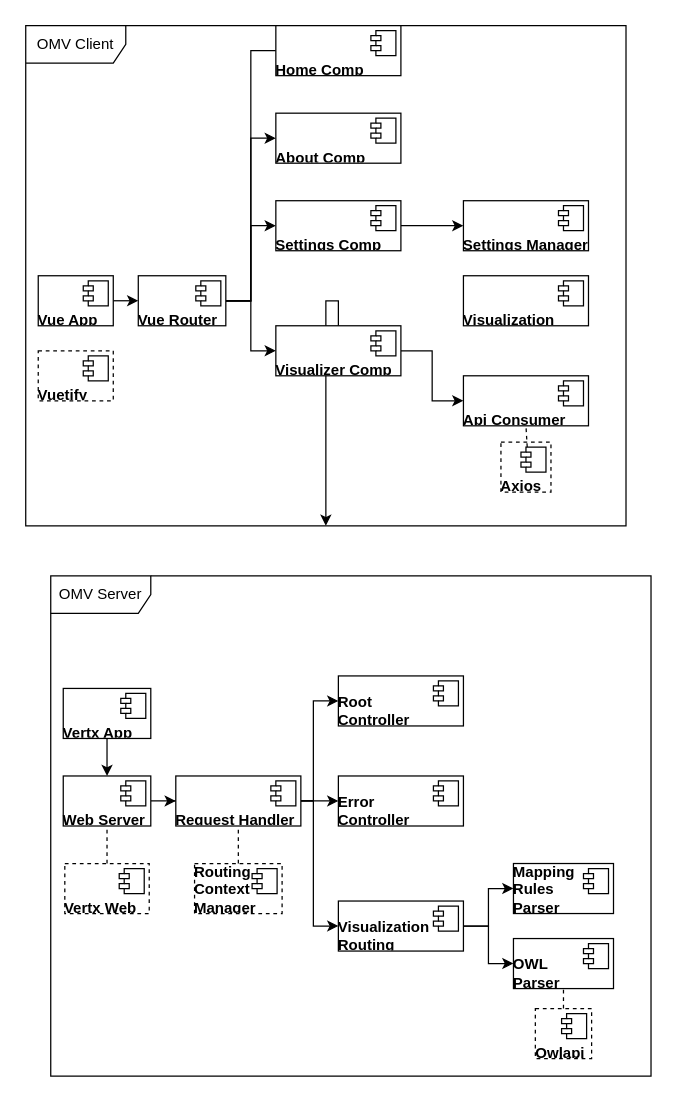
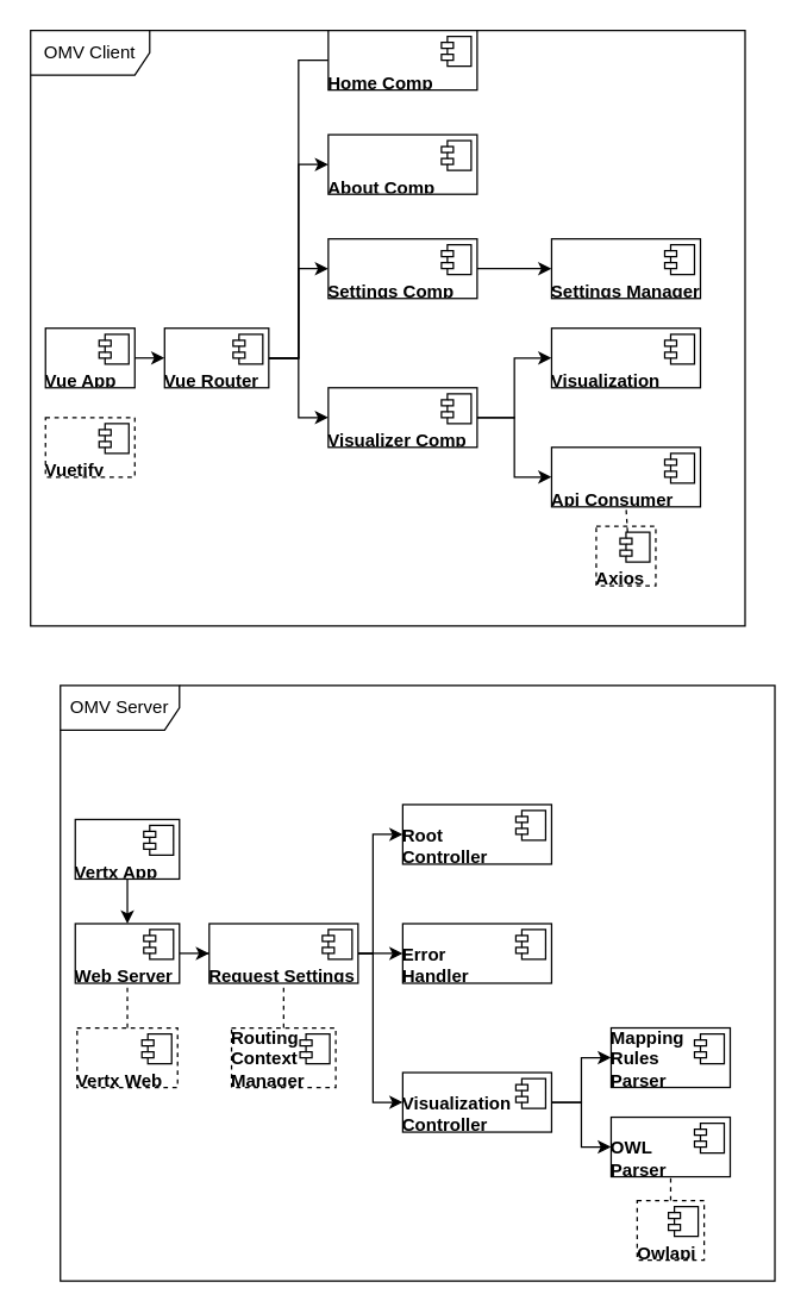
  <mxCell id="0" />
  <mxCell id="1" parent="0" />
  <mxCell id="2" value="OMV Client" style="shape=umlFrame;whiteSpace=wrap;html=1;glass=0;width=80;height=30;" parent="1" vertex="1"><mxGeometry x="20" y="20" width="480" height="400" as="geometry" /></mxCell>
  <mxCell id="3" value="OMV Server" style="shape=umlFrame;whiteSpace=wrap;html=1;glass=0;width=80;height=30;" parent="1" vertex="1"><mxGeometry x="40" y="460" width="480" height="400" as="geometry" /></mxCell>
  <mxCell id="4" style="edgeStyle=orthogonalEdgeStyle;rounded=0;orthogonalLoop=1;jettySize=auto;html=1;exitX=1;exitY=0.5;exitDx=0;exitDy=0;entryX=0;entryY=0.5;entryDx=0;entryDy=0;" edge="1" parent="1" source="5" target="11"><mxGeometry relative="1" as="geometry" /></mxCell>
  <mxCell id="5" value="&lt;b&gt;&lt;br&gt;&lt;br&gt;Vue App&lt;/b&gt;" style="align=left;overflow=fill;html=1;dropTarget=0;glass=0;" parent="1" vertex="1"><mxGeometry x="30" y="220" width="60" height="40" as="geometry" /></mxCell>
  <mxCell id="6" value="" style="shape=component;jettyWidth=8;jettyHeight=4;" parent="5" vertex="1"><mxGeometry x="1" width="20" height="20" relative="1" as="geometry"><mxPoint x="-24" y="4" as="offset" /></mxGeometry></mxCell>
  <mxCell id="7" style="edgeStyle=orthogonalEdgeStyle;rounded=0;orthogonalLoop=1;jettySize=auto;html=1;exitX=1;exitY=0.5;exitDx=0;exitDy=0;entryX=0;entryY=0.5;entryDx=0;entryDy=0;endArrow=none;" edge="1" parent="1" source="11" target="13"><mxGeometry relative="1" as="geometry" /></mxCell>
  <mxCell id="8" style="edgeStyle=orthogonalEdgeStyle;rounded=0;orthogonalLoop=1;jettySize=auto;html=1;entryX=0;entryY=0.5;entryDx=0;entryDy=0;" edge="1" parent="1" source="11" target="15"><mxGeometry relative="1" as="geometry" /></mxCell>
  <mxCell id="9" style="edgeStyle=orthogonalEdgeStyle;rounded=0;orthogonalLoop=1;jettySize=auto;html=1;entryX=0;entryY=0.5;entryDx=0;entryDy=0;" edge="1" parent="1" source="11" target="26"><mxGeometry relative="1" as="geometry" /></mxCell>
  <mxCell id="10" style="edgeStyle=orthogonalEdgeStyle;rounded=0;orthogonalLoop=1;jettySize=auto;html=1;entryX=0;entryY=0.5;entryDx=0;entryDy=0;" edge="1" parent="1" source="11" target="20"><mxGeometry relative="1" as="geometry" /></mxCell>
  <mxCell id="11" value="&lt;b&gt;&lt;br&gt;&lt;br&gt;Vue Router&lt;/b&gt;" style="align=left;overflow=fill;html=1;dropTarget=0;glass=0;" vertex="1" parent="1"><mxGeometry x="110" y="220" width="70" height="40" as="geometry" /></mxCell>
  <mxCell id="12" value="" style="shape=component;jettyWidth=8;jettyHeight=4;" vertex="1" parent="11"><mxGeometry x="1" width="20" height="20" relative="1" as="geometry"><mxPoint x="-24" y="4" as="offset" /></mxGeometry></mxCell>
  <mxCell id="13" value="&lt;b&gt;&lt;br&gt;&lt;br&gt;Home Comp&lt;/b&gt;" style="align=left;overflow=fill;html=1;dropTarget=0;glass=0;" vertex="1" parent="1"><mxGeometry x="220" y="20" width="100" height="40" as="geometry" /></mxCell>
  <mxCell id="14" value="" style="shape=component;jettyWidth=8;jettyHeight=4;" vertex="1" parent="13"><mxGeometry x="1" width="20" height="20" relative="1" as="geometry"><mxPoint x="-24" y="4" as="offset" /></mxGeometry></mxCell>
  <mxCell id="15" value="&lt;b&gt;&lt;br&gt;&lt;br&gt;About Comp&lt;/b&gt;" style="align=left;overflow=fill;html=1;dropTarget=0;glass=0;" vertex="1" parent="1"><mxGeometry x="220" y="90" width="100" height="40" as="geometry" /></mxCell>
  <mxCell id="16" value="" style="shape=component;jettyWidth=8;jettyHeight=4;" vertex="1" parent="15"><mxGeometry x="1" width="20" height="20" relative="1" as="geometry"><mxPoint x="-24" y="4" as="offset" /></mxGeometry></mxCell>
  <mxCell id="17" value="&lt;b&gt;&lt;br&gt;&lt;br&gt;Vuetify&lt;/b&gt;" style="align=left;overflow=fill;html=1;dropTarget=0;glass=0;dashed=1;" vertex="1" parent="1"><mxGeometry x="30" y="280" width="60" height="40" as="geometry" /></mxCell>
  <mxCell id="18" value="" style="shape=component;jettyWidth=8;jettyHeight=4;" vertex="1" parent="17"><mxGeometry x="1" width="20" height="20" relative="1" as="geometry"><mxPoint x="-24" y="4" as="offset" /></mxGeometry></mxCell>
  <mxCell id="19" style="edgeStyle=orthogonalEdgeStyle;rounded=0;orthogonalLoop=1;jettySize=auto;html=1;exitX=1;exitY=0.5;exitDx=0;exitDy=0;entryX=0;entryY=0.5;entryDx=0;entryDy=0;" edge="1" parent="1" source="20" target="22"><mxGeometry relative="1" as="geometry" /></mxCell>
  <mxCell id="20" value="&lt;b&gt;&lt;br&gt;&lt;br&gt;Settings Comp&lt;/b&gt;" style="align=left;overflow=fill;html=1;dropTarget=0;glass=0;" vertex="1" parent="1"><mxGeometry x="220" y="160" width="100" height="40" as="geometry" /></mxCell>
  <mxCell id="21" value="" style="shape=component;jettyWidth=8;jettyHeight=4;" vertex="1" parent="20"><mxGeometry x="1" width="20" height="20" relative="1" as="geometry"><mxPoint x="-24" y="4" as="offset" /></mxGeometry></mxCell>
  <mxCell id="22" value="&lt;b&gt;&lt;br&gt;&lt;br&gt;Settings Manager&lt;/b&gt;" style="align=left;overflow=fill;html=1;dropTarget=0;glass=0;" vertex="1" parent="1"><mxGeometry x="370" y="160" width="100" height="40" as="geometry" /></mxCell>
  <mxCell id="23" value="" style="shape=component;jettyWidth=8;jettyHeight=4;" vertex="1" parent="22"><mxGeometry x="1" width="20" height="20" relative="1" as="geometry"><mxPoint x="-24" y="4" as="offset" /></mxGeometry></mxCell>
  <mxCell id="24" style="edgeStyle=orthogonalEdgeStyle;rounded=0;orthogonalLoop=1;jettySize=auto;html=1;entryX=0;entryY=0.5;entryDx=0;entryDy=0;" edge="1" parent="1" source="26" target="28"><mxGeometry relative="1" as="geometry" /></mxCell>
- <mxCell id="25" style="edgeStyle=orthogonalEdgeStyle;rounded=0;orthogonalLoop=1;jettySize=auto;html=1;" edge="1" parent="1" source="26" target="2"><mxGeometry relative="1" as="geometry" /></mxCell>
+ <mxCell id="25" style="edgeStyle=orthogonalEdgeStyle;rounded=0;orthogonalLoop=1;jettySize=auto;html=1;entryX=0;entryY=0.5;entryDx=0;entryDy=0;" edge="1" parent="1" source="26" target="30"><mxGeometry relative="1" as="geometry" /></mxCell>
  <mxCell id="26" value="&lt;b&gt;&lt;br&gt;&lt;br&gt;Visualizer Comp&lt;/b&gt;" style="align=left;overflow=fill;html=1;dropTarget=0;glass=0;" vertex="1" parent="1"><mxGeometry x="220" y="260" width="100" height="40" as="geometry" /></mxCell>
  <mxCell id="27" value="" style="shape=component;jettyWidth=8;jettyHeight=4;" vertex="1" parent="26"><mxGeometry x="1" width="20" height="20" relative="1" as="geometry"><mxPoint x="-24" y="4" as="offset" /></mxGeometry></mxCell>
  <mxCell id="28" value="&lt;b&gt;&lt;br&gt;&lt;br&gt;Api Consumer&lt;/b&gt;" style="align=left;overflow=fill;html=1;dropTarget=0;glass=0;" vertex="1" parent="1"><mxGeometry x="370" y="300" width="100" height="40" as="geometry" /></mxCell>
  <mxCell id="29" value="" style="shape=component;jettyWidth=8;jettyHeight=4;" vertex="1" parent="28"><mxGeometry x="1" width="20" height="20" relative="1" as="geometry"><mxPoint x="-24" y="4" as="offset" /></mxGeometry></mxCell>
  <mxCell id="30" value="&lt;b&gt;&lt;br&gt;&lt;br&gt;Visualization&lt;br&gt;&lt;/b&gt;" style="align=left;overflow=fill;html=1;dropTarget=0;glass=0;" vertex="1" parent="1"><mxGeometry x="370" y="220" width="100" height="40" as="geometry" /></mxCell>
  <mxCell id="31" value="" style="shape=component;jettyWidth=8;jettyHeight=4;" vertex="1" parent="30"><mxGeometry x="1" width="20" height="20" relative="1" as="geometry"><mxPoint x="-24" y="4" as="offset" /></mxGeometry></mxCell>
  <mxCell id="32" value="&lt;b&gt;&lt;br&gt;&lt;br&gt;Axios&lt;/b&gt;" style="align=left;overflow=fill;html=1;dropTarget=0;glass=0;dashed=1;" vertex="1" parent="1"><mxGeometry x="400" y="353" width="40" height="40" as="geometry" /></mxCell>
  <mxCell id="33" value="" style="shape=component;jettyWidth=8;jettyHeight=4;" vertex="1" parent="32"><mxGeometry x="1" width="20" height="20" relative="1" as="geometry"><mxPoint x="-24" y="4" as="offset" /></mxGeometry></mxCell>
  <mxCell id="34" value="" style="endArrow=none;html=1;entryX=0.5;entryY=1;entryDx=0;entryDy=0;exitX=0.25;exitY=0;exitDx=0;exitDy=0;dashed=1;" edge="1" parent="1" source="33" target="28"><mxGeometry width="50" height="50" relative="1" as="geometry"><mxPoint x="60" y="290" as="sourcePoint" /><mxPoint x="60" y="270" as="targetPoint" /></mxGeometry></mxCell>
  <mxCell id="35" style="edgeStyle=orthogonalEdgeStyle;rounded=0;orthogonalLoop=1;jettySize=auto;html=1;entryX=0;entryY=0.5;entryDx=0;entryDy=0;" edge="1" parent="1" source="36" target="41"><mxGeometry relative="1" as="geometry" /></mxCell>
  <mxCell id="36" value="&lt;b&gt;&lt;br&gt;&lt;br&gt;Web Server&lt;/b&gt;" style="align=left;overflow=fill;html=1;dropTarget=0;glass=0;" vertex="1" parent="1"><mxGeometry x="50" y="620" width="70" height="40" as="geometry" /></mxCell>
  <mxCell id="37" value="" style="shape=component;jettyWidth=8;jettyHeight=4;" vertex="1" parent="36"><mxGeometry x="1" width="20" height="20" relative="1" as="geometry"><mxPoint x="-24" y="4" as="offset" /></mxGeometry></mxCell>
  <mxCell id="38" style="edgeStyle=orthogonalEdgeStyle;rounded=0;orthogonalLoop=1;jettySize=auto;html=1;entryX=0;entryY=0.5;entryDx=0;entryDy=0;" edge="1" parent="1" source="41" target="50"><mxGeometry relative="1" as="geometry"><Array as="points"><mxPoint x="250" y="640" /><mxPoint x="250" y="560" /></Array></mxGeometry></mxCell>
  <mxCell id="39" style="edgeStyle=orthogonalEdgeStyle;rounded=0;orthogonalLoop=1;jettySize=auto;html=1;entryX=0;entryY=0.5;entryDx=0;entryDy=0;" edge="1" parent="1" source="41" target="56"><mxGeometry relative="1" as="geometry" /></mxCell>
  <mxCell id="40" style="edgeStyle=orthogonalEdgeStyle;rounded=0;orthogonalLoop=1;jettySize=auto;html=1;entryX=0;entryY=0.5;entryDx=0;entryDy=0;" edge="1" parent="1" source="41" target="54"><mxGeometry relative="1" as="geometry"><Array as="points"><mxPoint x="250" y="640" /><mxPoint x="250" y="740" /></Array></mxGeometry></mxCell>
- <mxCell id="41" value="&lt;b&gt;&lt;br&gt;&lt;br&gt;Request Handler&lt;/b&gt;" style="align=left;overflow=fill;html=1;dropTarget=0;glass=0;" vertex="1" parent="1"><mxGeometry x="140" y="620" width="100" height="40" as="geometry" /></mxCell>
+ <mxCell id="41" value="&lt;b&gt;&lt;br&gt;&lt;br&gt;Request Settings&lt;/b&gt;" style="align=left;overflow=fill;html=1;dropTarget=0;glass=0;" vertex="1" parent="1"><mxGeometry x="140" y="620" width="100" height="40" as="geometry" /></mxCell>
  <mxCell id="42" value="" style="shape=component;jettyWidth=8;jettyHeight=4;" vertex="1" parent="41"><mxGeometry x="1" width="20" height="20" relative="1" as="geometry"><mxPoint x="-24" y="4" as="offset" /></mxGeometry></mxCell>
  <mxCell id="43" value="&lt;b&gt;Routing&lt;br&gt;Context&lt;br&gt;Manager&lt;br&gt;&lt;/b&gt;" style="align=left;overflow=fill;html=1;dropTarget=0;glass=0;dashed=1;" vertex="1" parent="1"><mxGeometry x="155" y="690" width="70" height="40" as="geometry" /></mxCell>
  <mxCell id="44" value="" style="shape=component;jettyWidth=8;jettyHeight=4;" vertex="1" parent="43"><mxGeometry x="1" width="20" height="20" relative="1" as="geometry"><mxPoint x="-24" y="4" as="offset" /></mxGeometry></mxCell>
  <mxCell id="45" style="edgeStyle=orthogonalEdgeStyle;rounded=0;orthogonalLoop=1;jettySize=auto;html=1;entryX=0.5;entryY=1;entryDx=0;entryDy=0;exitX=0.5;exitY=0;exitDx=0;exitDy=0;strokeColor=none;" edge="1" parent="1"><mxGeometry relative="1" as="geometry"><mxPoint x="190" y="690" as="sourcePoint" /><mxPoint x="190" y="660" as="targetPoint" /><Array as="points"><mxPoint x="190" y="675" /><mxPoint x="190" y="675" /></Array></mxGeometry></mxCell>
  <mxCell id="46" value="" style="endArrow=none;html=1;entryX=0.5;entryY=1;entryDx=0;entryDy=0;exitX=0.5;exitY=0;exitDx=0;exitDy=0;dashed=1;" edge="1" parent="1" source="43" target="41"><mxGeometry width="50" height="50" relative="1" as="geometry"><mxPoint x="-430" y="770" as="sourcePoint" /><mxPoint x="-430" y="750" as="targetPoint" /></mxGeometry></mxCell>
  <mxCell id="47" style="edgeStyle=orthogonalEdgeStyle;rounded=0;orthogonalLoop=1;jettySize=auto;html=1;entryX=0.5;entryY=0;entryDx=0;entryDy=0;" edge="1" parent="1" source="48" target="36"><mxGeometry relative="1" as="geometry" /></mxCell>
  <mxCell id="48" value="&lt;b&gt;&lt;br&gt;&lt;br&gt;Vertx App&lt;br&gt;&lt;/b&gt;" style="align=left;overflow=fill;html=1;dropTarget=0;glass=0;" vertex="1" parent="1"><mxGeometry x="50" y="550" width="70" height="40" as="geometry" /></mxCell>
  <mxCell id="49" value="" style="shape=component;jettyWidth=8;jettyHeight=4;" vertex="1" parent="48"><mxGeometry x="1" width="20" height="20" relative="1" as="geometry"><mxPoint x="-24" y="4" as="offset" /></mxGeometry></mxCell>
  <mxCell id="50" value="&lt;b&gt;&lt;br&gt;Root&lt;br&gt;Controller&lt;/b&gt;" style="align=left;overflow=fill;html=1;dropTarget=0;glass=0;" vertex="1" parent="1"><mxGeometry x="270" y="540" width="100" height="40" as="geometry" /></mxCell>
  <mxCell id="51" value="" style="shape=component;jettyWidth=8;jettyHeight=4;" vertex="1" parent="50"><mxGeometry x="1" width="20" height="20" relative="1" as="geometry"><mxPoint x="-24" y="4" as="offset" /></mxGeometry></mxCell>
  <mxCell id="52" style="edgeStyle=orthogonalEdgeStyle;rounded=0;orthogonalLoop=1;jettySize=auto;html=1;entryX=0;entryY=0.5;entryDx=0;entryDy=0;" edge="1" parent="1" source="54" target="58"><mxGeometry relative="1" as="geometry" /></mxCell>
  <mxCell id="53" style="edgeStyle=orthogonalEdgeStyle;rounded=0;orthogonalLoop=1;jettySize=auto;html=1;entryX=0;entryY=0.5;entryDx=0;entryDy=0;" edge="1" parent="1" source="54" target="60"><mxGeometry relative="1" as="geometry" /></mxCell>
- <mxCell id="54" value="&lt;b&gt;&lt;br&gt;Visualization&lt;br&gt;Routing&lt;/b&gt;" style="align=left;overflow=fill;html=1;dropTarget=0;glass=0;" vertex="1" parent="1"><mxGeometry x="270" y="720" width="100" height="40" as="geometry" /></mxCell>
+ <mxCell id="54" value="&lt;b&gt;&lt;br&gt;Visualization&lt;br&gt;Controller&lt;/b&gt;" style="align=left;overflow=fill;html=1;dropTarget=0;glass=0;" vertex="1" parent="1"><mxGeometry x="270" y="720" width="100" height="40" as="geometry" /></mxCell>
  <mxCell id="55" value="" style="shape=component;jettyWidth=8;jettyHeight=4;" vertex="1" parent="54"><mxGeometry x="1" width="20" height="20" relative="1" as="geometry"><mxPoint x="-24" y="4" as="offset" /></mxGeometry></mxCell>
- <mxCell id="56" value="&lt;b&gt;&lt;br&gt;Error&lt;br&gt;Controller&lt;/b&gt;" style="align=left;overflow=fill;html=1;dropTarget=0;glass=0;" vertex="1" parent="1"><mxGeometry x="270" y="620" width="100" height="40" as="geometry" /></mxCell>
+ <mxCell id="56" value="&lt;b&gt;&lt;br&gt;Error&lt;br&gt;Handler&lt;/b&gt;" style="align=left;overflow=fill;html=1;dropTarget=0;glass=0;" vertex="1" parent="1"><mxGeometry x="270" y="620" width="100" height="40" as="geometry" /></mxCell>
  <mxCell id="57" value="" style="shape=component;jettyWidth=8;jettyHeight=4;" vertex="1" parent="56"><mxGeometry x="1" width="20" height="20" relative="1" as="geometry"><mxPoint x="-24" y="4" as="offset" /></mxGeometry></mxCell>
  <mxCell id="58" value="&lt;b&gt;Mapping&lt;br&gt;Rules&lt;br&gt;Parser&lt;/b&gt;" style="align=left;overflow=fill;html=1;dropTarget=0;glass=0;" vertex="1" parent="1"><mxGeometry x="410" y="690" width="80" height="40" as="geometry" /></mxCell>
  <mxCell id="59" value="" style="shape=component;jettyWidth=8;jettyHeight=4;" vertex="1" parent="58"><mxGeometry x="1" width="20" height="20" relative="1" as="geometry"><mxPoint x="-24" y="4" as="offset" /></mxGeometry></mxCell>
  <mxCell id="60" value="&lt;b&gt;&lt;br&gt;OWL&lt;br&gt;Parser&lt;/b&gt;" style="align=left;overflow=fill;html=1;dropTarget=0;glass=0;" vertex="1" parent="1"><mxGeometry x="410" y="750" width="80" height="40" as="geometry" /></mxCell>
  <mxCell id="61" value="" style="shape=component;jettyWidth=8;jettyHeight=4;" vertex="1" parent="60"><mxGeometry x="1" width="20" height="20" relative="1" as="geometry"><mxPoint x="-24" y="4" as="offset" /></mxGeometry></mxCell>
  <mxCell id="62" value="&lt;b&gt;&lt;br&gt;&lt;br&gt;Owlapi&lt;br&gt;&lt;/b&gt;" style="align=left;overflow=fill;html=1;dropTarget=0;glass=0;dashed=1;" vertex="1" parent="1"><mxGeometry x="427.5" y="806" width="45" height="40" as="geometry" /></mxCell>
  <mxCell id="63" value="" style="shape=component;jettyWidth=8;jettyHeight=4;" vertex="1" parent="62"><mxGeometry x="1" width="20" height="20" relative="1" as="geometry"><mxPoint x="-24" y="4" as="offset" /></mxGeometry></mxCell>
  <mxCell id="64" value="" style="endArrow=none;html=1;entryX=0.5;entryY=1;entryDx=0;entryDy=0;exitX=0.5;exitY=0;exitDx=0;exitDy=0;dashed=1;" edge="1" parent="1" source="62" target="60"><mxGeometry width="50" height="50" relative="1" as="geometry"><mxPoint x="200" y="700" as="sourcePoint" /><mxPoint x="200" y="670" as="targetPoint" /></mxGeometry></mxCell>
  <mxCell id="65" value="&lt;b&gt;&lt;br&gt;&lt;br&gt;Vertx Web&lt;br&gt;&lt;/b&gt;" style="align=left;overflow=fill;html=1;dropTarget=0;glass=0;dashed=1;" vertex="1" parent="1"><mxGeometry x="51.25" y="690" width="67.5" height="40" as="geometry" /></mxCell>
  <mxCell id="66" value="" style="shape=component;jettyWidth=8;jettyHeight=4;" vertex="1" parent="65"><mxGeometry x="1" width="20" height="20" relative="1" as="geometry"><mxPoint x="-24" y="4" as="offset" /></mxGeometry></mxCell>
  <mxCell id="67" value="" style="endArrow=none;html=1;entryX=0.5;entryY=1;entryDx=0;entryDy=0;exitX=0.5;exitY=0;exitDx=0;exitDy=0;dashed=1;" edge="1" parent="1" source="65" target="36"><mxGeometry width="50" height="50" relative="1" as="geometry"><mxPoint x="200" y="700" as="sourcePoint" /><mxPoint x="200" y="670" as="targetPoint" /></mxGeometry></mxCell>
